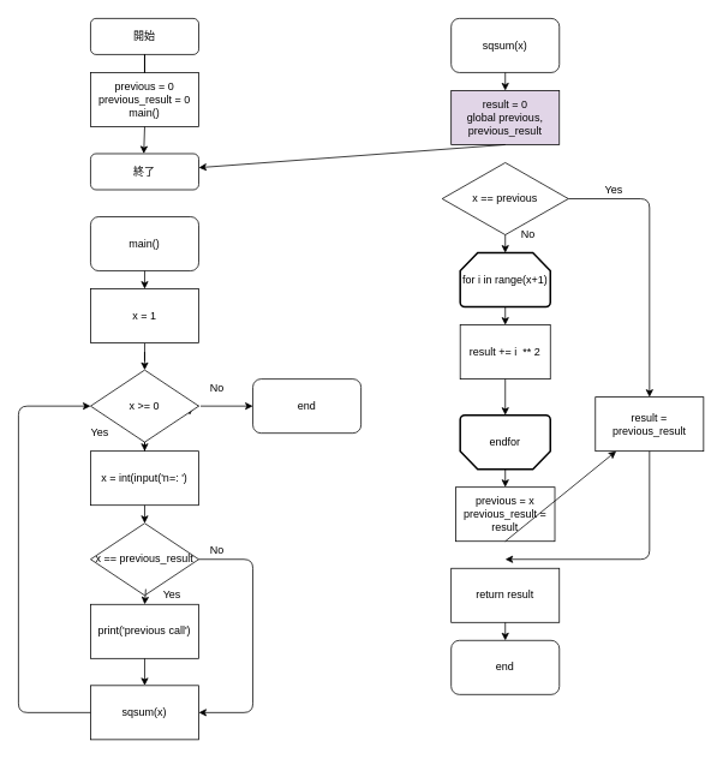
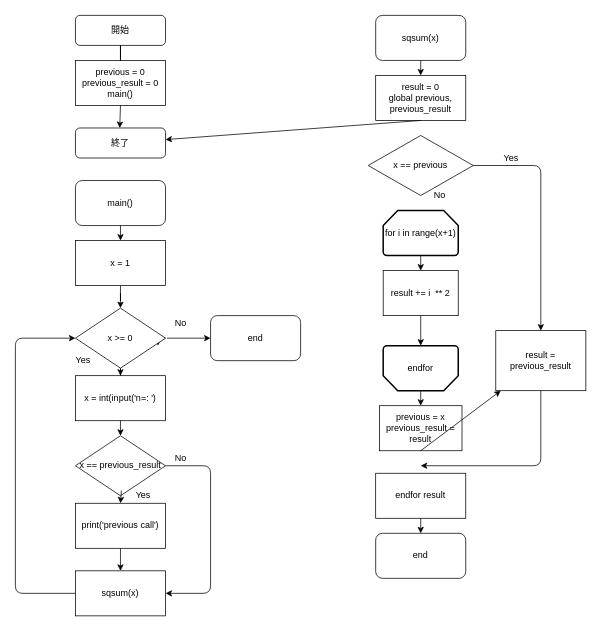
  <mxCell id="0" />
  <mxCell id="1" parent="0" />
  <mxCell id="2" value="開始" style="rounded=1;whiteSpace=wrap;html=1;fontSize=12;glass=0;strokeWidth=1;shadow=0;" parent="1" vertex="1"><mxGeometry x="100" y="20" width="120" height="40" as="geometry" /></mxCell>
  <mxCell id="3" value="終了" style="rounded=1;whiteSpace=wrap;html=1;fontSize=12;glass=0;strokeWidth=1;shadow=0;" parent="1" vertex="1"><mxGeometry x="100" y="170" width="120" height="40" as="geometry" /></mxCell>
  <mxCell id="4" value="previous = 0&lt;br&gt;previous_result = 0&lt;br&gt;main()" style="rounded=0;whiteSpace=wrap;html=1;" vertex="1" parent="1"><mxGeometry x="100" y="80" width="120" height="60" as="geometry" /></mxCell>
  <mxCell id="5" value="" style="rounded=0;html=1;jettySize=auto;orthogonalLoop=1;fontSize=11;endArrow=none;endFill=0;endSize=8;strokeWidth=1;shadow=0;labelBackgroundColor=none;edgeStyle=orthogonalEdgeStyle;" edge="1" parent="1" source="2" target="4"><mxGeometry relative="1" as="geometry"><mxPoint x="160" y="60" as="sourcePoint" /><mxPoint x="160" y="110" as="targetPoint" /></mxGeometry></mxCell>
  <mxCell id="6" value="sqsum(x)" style="rounded=1;whiteSpace=wrap;html=1;" vertex="1" parent="1"><mxGeometry x="500" y="20" width="120" height="60" as="geometry" /></mxCell>
- <mxCell id="7" value="result = 0&lt;br&gt;global previous, previous_result" style="rounded=0;whiteSpace=wrap;html=1;fillColor=#e1d5e7;" vertex="1" parent="1"><mxGeometry x="500" y="100" width="120" height="60" as="geometry" /></mxCell>
+ <mxCell id="7" value="result = 0&lt;br&gt;global previous, previous_result" style="rounded=0;whiteSpace=wrap;html=1;" vertex="1" parent="1"><mxGeometry x="500" y="100" width="120" height="60" as="geometry" /></mxCell>
  <mxCell id="8" value="x == previous" style="rhombus;whiteSpace=wrap;html=1;" vertex="1" parent="1"><mxGeometry x="490" y="180" width="140" height="80" as="geometry" /></mxCell>
  <mxCell id="9" value="" style="endArrow=classic;html=1;exitX=0.5;exitY=1;exitDx=0;exitDy=0;entryX=0.5;entryY=0;entryDx=0;entryDy=0;" edge="1" parent="1" source="6" target="7"><mxGeometry width="50" height="50" relative="1" as="geometry"><mxPoint x="590" y="120" as="sourcePoint" /><mxPoint x="640" y="70" as="targetPoint" /></mxGeometry></mxCell>
  <mxCell id="10" value="" style="endArrow=classic;html=1;exitX=0.5;exitY=1;exitDx=0;exitDy=0;" edge="1" parent="1" source="7" target="3"><mxGeometry width="50" height="50" relative="1" as="geometry"><mxPoint x="560" y="230" as="sourcePoint" /><mxPoint x="610" y="180" as="targetPoint" /></mxGeometry></mxCell>
  <mxCell id="11" value="" style="endArrow=classic;html=1;exitX=1;exitY=0.5;exitDx=0;exitDy=0;entryX=0.5;entryY=0;entryDx=0;entryDy=0;" edge="1" parent="1" source="8" target="12"><mxGeometry width="50" height="50" relative="1" as="geometry"><mxPoint x="550" y="330" as="sourcePoint" /><mxPoint x="560" y="290" as="targetPoint" /><Array as="points"><mxPoint x="720" y="220" /></Array></mxGeometry></mxCell>
- <mxCell id="12" value="result = previous_result" style="rounded=0;whiteSpace=wrap;html=1;" vertex="1" parent="1"><mxGeometry x="660" y="440" width="120" height="60" as="geometry" /></mxCell>
+ <mxCell id="12" value="result = previous_result" style="rounded=0;whiteSpace=wrap;html=1;" vertex="1" parent="1"><mxGeometry x="660" y="440" width="120" height="80" as="geometry" /></mxCell>
  <mxCell id="13" value="for i in range(x+1)" style="strokeWidth=2;html=1;shape=mxgraph.flowchart.loop_limit;whiteSpace=wrap;" vertex="1" parent="1"><mxGeometry x="510" y="280" width="100" height="60" as="geometry" /></mxCell>
  <mxCell id="14" value="endfor" style="strokeWidth=2;html=1;shape=mxgraph.flowchart.loop_limit;whiteSpace=wrap;direction=west;" vertex="1" parent="1"><mxGeometry x="510" y="460" width="100" height="60" as="geometry" /></mxCell>
  <mxCell id="15" value="result += i&amp;nbsp; ** 2" style="rounded=0;whiteSpace=wrap;html=1;" vertex="1" parent="1"><mxGeometry x="510" y="360" width="100" height="60" as="geometry" /></mxCell>
  <mxCell id="16" value="" style="endArrow=classic;html=1;exitX=0.5;exitY=1;exitDx=0;exitDy=0;exitPerimeter=0;" edge="1" parent="1" source="13" target="15"><mxGeometry width="50" height="50" relative="1" as="geometry"><mxPoint x="270" y="510" as="sourcePoint" /><mxPoint x="320" y="460" as="targetPoint" /></mxGeometry></mxCell>
  <mxCell id="17" value="" style="endArrow=classic;html=1;exitX=0.5;exitY=1;exitDx=0;exitDy=0;" edge="1" parent="1" source="15"><mxGeometry width="50" height="50" relative="1" as="geometry"><mxPoint x="260" y="560" as="sourcePoint" /><mxPoint x="560" y="460" as="targetPoint" /></mxGeometry></mxCell>
- <mxCell id="18" value="" style="endArrow=classic;html=1;exitX=0.5;exitY=1;exitDx=0;exitDy=0;" edge="1" parent="1" source="8" target="13"><mxGeometry width="50" height="50" relative="1" as="geometry"><mxPoint x="120" y="400" as="sourcePoint" /><mxPoint x="170" y="350" as="targetPoint" /></mxGeometry></mxCell>
  <mxCell id="19" value="previous = x&lt;br&gt;previous_result = result" style="rounded=0;whiteSpace=wrap;html=1;" vertex="1" parent="1"><mxGeometry x="505" y="540" width="110" height="60" as="geometry" /></mxCell>
- <mxCell id="20" value="return result" style="rounded=0;whiteSpace=wrap;html=1;" vertex="1" parent="1"><mxGeometry x="500" y="630" width="120" height="60" as="geometry" /></mxCell>
+ <mxCell id="20" value="endfor result" style="rounded=0;whiteSpace=wrap;html=1;" vertex="1" parent="1"><mxGeometry x="500" y="630" width="120" height="60" as="geometry" /></mxCell>
  <mxCell id="21" value="end" style="rounded=1;whiteSpace=wrap;html=1;" vertex="1" parent="1"><mxGeometry x="500" y="710" width="120" height="60" as="geometry" /></mxCell>
  <mxCell id="22" value="" style="endArrow=classic;html=1;exitX=0.5;exitY=1;exitDx=0;exitDy=0;" edge="1" parent="1" source="12"><mxGeometry width="50" height="50" relative="1" as="geometry"><mxPoint x="770" y="610" as="sourcePoint" /><mxPoint x="560" y="620" as="targetPoint" /><Array as="points"><mxPoint x="720" y="620" /></Array></mxGeometry></mxCell>
  <mxCell id="23" value="" style="endArrow=classic;html=1;entryX=0.5;entryY=0;entryDx=0;entryDy=0;exitX=0.5;exitY=0;exitDx=0;exitDy=0;exitPerimeter=0;" edge="1" parent="1" source="14" target="19"><mxGeometry width="50" height="50" relative="1" as="geometry"><mxPoint x="560" y="541" as="sourcePoint" /><mxPoint x="270" y="600" as="targetPoint" /></mxGeometry></mxCell>
  <mxCell id="24" value="" style="endArrow=classic;html=1;exitX=0.5;exitY=1;exitDx=0;exitDy=0;" edge="1" parent="1" source="19" target="12"><mxGeometry width="50" height="50" relative="1" as="geometry"><mxPoint x="610" y="690" as="sourcePoint" /><mxPoint x="660" y="640" as="targetPoint" /></mxGeometry></mxCell>
  <mxCell id="25" value="" style="endArrow=classic;html=1;exitX=0.5;exitY=1;exitDx=0;exitDy=0;entryX=0.5;entryY=0;entryDx=0;entryDy=0;" edge="1" parent="1" source="20" target="21"><mxGeometry width="50" height="50" relative="1" as="geometry"><mxPoint x="190" y="690" as="sourcePoint" /><mxPoint x="240" y="640" as="targetPoint" /></mxGeometry></mxCell>
  <mxCell id="26" value="" style="endArrow=classic;html=1;exitX=0.5;exitY=1;exitDx=0;exitDy=0;" edge="1" parent="1" source="4"><mxGeometry width="50" height="50" relative="1" as="geometry"><mxPoint x="170" y="240" as="sourcePoint" /><mxPoint x="159" y="170" as="targetPoint" /></mxGeometry></mxCell>
  <mxCell id="27" value="main()" style="rounded=1;whiteSpace=wrap;html=1;" vertex="1" parent="1"><mxGeometry x="100" y="240" width="120" height="60" as="geometry" /></mxCell>
  <mxCell id="28" value="" style="edgeStyle=orthogonalEdgeStyle;rounded=0;orthogonalLoop=1;jettySize=auto;html=1;" edge="1" parent="1" source="29" target="32"><mxGeometry relative="1" as="geometry" /></mxCell>
  <mxCell id="29" value="x = 1" style="rounded=0;whiteSpace=wrap;html=1;" vertex="1" parent="1"><mxGeometry x="100" y="320" width="120" height="60" as="geometry" /></mxCell>
  <mxCell id="30" style="edgeStyle=orthogonalEdgeStyle;rounded=0;orthogonalLoop=1;jettySize=auto;html=1;exitX=1;exitY=0.5;exitDx=0;exitDy=0;" edge="1" parent="1" source="32"><mxGeometry relative="1" as="geometry"><mxPoint x="210" y="460" as="targetPoint" /></mxGeometry></mxCell>
  <mxCell id="31" style="edgeStyle=orthogonalEdgeStyle;rounded=0;orthogonalLoop=1;jettySize=auto;html=1;entryX=0.5;entryY=0;entryDx=0;entryDy=0;" edge="1" parent="1" source="32" target="35"><mxGeometry relative="1" as="geometry" /></mxCell>
  <mxCell id="32" value="x &amp;gt;= 0" style="rhombus;whiteSpace=wrap;html=1;" vertex="1" parent="1"><mxGeometry x="100" y="410" width="120" height="80" as="geometry" /></mxCell>
  <mxCell id="33" value="Yes" style="text;html=1;align=center;verticalAlign=middle;resizable=0;points=[];autosize=1;strokeColor=none;" vertex="1" parent="1"><mxGeometry x="660" y="200" width="40" height="20" as="geometry" /></mxCell>
  <mxCell id="34" value="No" style="text;html=1;align=center;verticalAlign=middle;resizable=0;points=[];autosize=1;strokeColor=none;" vertex="1" parent="1"><mxGeometry x="570" y="250" width="30" height="20" as="geometry" /></mxCell>
  <mxCell id="35" value="x = int(input('n=: ')" style="rounded=0;whiteSpace=wrap;html=1;" vertex="1" parent="1"><mxGeometry x="100" y="500" width="120" height="60" as="geometry" /></mxCell>
  <mxCell id="36" value="x == previous_result" style="rhombus;whiteSpace=wrap;html=1;" vertex="1" parent="1"><mxGeometry x="100" y="580" width="120" height="80" as="geometry" /></mxCell>
  <mxCell id="37" value="print('previous call')" style="rounded=0;whiteSpace=wrap;html=1;" vertex="1" parent="1"><mxGeometry x="100" y="670" width="120" height="60" as="geometry" /></mxCell>
  <mxCell id="38" value="sqsum(x)" style="rounded=0;whiteSpace=wrap;html=1;" vertex="1" parent="1"><mxGeometry x="100" y="760" width="120" height="60" as="geometry" /></mxCell>
  <mxCell id="39" value="end" style="rounded=1;whiteSpace=wrap;html=1;" vertex="1" parent="1"><mxGeometry x="280" y="420" width="120" height="60" as="geometry" /></mxCell>
  <mxCell id="40" value="" style="endArrow=classic;html=1;" edge="1" parent="1"><mxGeometry width="50" height="50" relative="1" as="geometry"><mxPoint x="160" y="300" as="sourcePoint" /><mxPoint x="160" y="320" as="targetPoint" /></mxGeometry></mxCell>
  <mxCell id="41" value="" style="endArrow=classic;html=1;exitX=0.5;exitY=1;exitDx=0;exitDy=0;entryX=0.5;entryY=0;entryDx=0;entryDy=0;" edge="1" parent="1" source="35" target="36"><mxGeometry width="50" height="50" relative="1" as="geometry"><mxPoint x="250" y="610" as="sourcePoint" /><mxPoint x="300" y="560" as="targetPoint" /></mxGeometry></mxCell>
  <mxCell id="42" value="" style="endArrow=classic;html=1;exitX=0.51;exitY=0.913;exitDx=0;exitDy=0;exitPerimeter=0;entryX=0.5;entryY=0;entryDx=0;entryDy=0;" edge="1" parent="1" source="36" target="37"><mxGeometry width="50" height="50" relative="1" as="geometry"><mxPoint x="40" y="630" as="sourcePoint" /><mxPoint x="90" y="580" as="targetPoint" /></mxGeometry></mxCell>
  <mxCell id="43" value="" style="endArrow=classic;html=1;exitX=0.5;exitY=1;exitDx=0;exitDy=0;entryX=0.5;entryY=0;entryDx=0;entryDy=0;" edge="1" parent="1" source="37" target="38"><mxGeometry width="50" height="50" relative="1" as="geometry"><mxPoint x="-140" y="650" as="sourcePoint" /><mxPoint x="-90" y="600" as="targetPoint" /></mxGeometry></mxCell>
  <mxCell id="44" value="" style="endArrow=classic;html=1;exitX=0;exitY=0.5;exitDx=0;exitDy=0;entryX=0;entryY=0.5;entryDx=0;entryDy=0;" edge="1" parent="1" source="38" target="32"><mxGeometry width="50" height="50" relative="1" as="geometry"><mxPoint x="90" y="790" as="sourcePoint" /><mxPoint x="-30" y="740" as="targetPoint" /><Array as="points"><mxPoint x="20" y="790" /><mxPoint x="20" y="450" /></Array></mxGeometry></mxCell>
  <mxCell id="45" value="" style="endArrow=classic;html=1;" edge="1" parent="1"><mxGeometry width="50" height="50" relative="1" as="geometry"><mxPoint x="222" y="450" as="sourcePoint" /><mxPoint x="280" y="450" as="targetPoint" /></mxGeometry></mxCell>
  <mxCell id="46" value="No" style="text;html=1;align=center;verticalAlign=middle;resizable=0;points=[];autosize=1;strokeColor=none;" vertex="1" parent="1"><mxGeometry x="225" y="420" width="30" height="20" as="geometry" /></mxCell>
  <mxCell id="47" value="Yes" style="text;html=1;align=center;verticalAlign=middle;resizable=0;points=[];autosize=1;strokeColor=none;" vertex="1" parent="1"><mxGeometry x="90" y="470" width="40" height="20" as="geometry" /></mxCell>
  <mxCell id="48" value="Yes" style="text;html=1;align=center;verticalAlign=middle;resizable=0;points=[];autosize=1;strokeColor=none;" vertex="1" parent="1"><mxGeometry x="170" y="650" width="40" height="20" as="geometry" /></mxCell>
  <mxCell id="49" value="" style="endArrow=classic;html=1;exitX=1;exitY=0.5;exitDx=0;exitDy=0;entryX=1;entryY=0.5;entryDx=0;entryDy=0;" edge="1" parent="1" source="36" target="38"><mxGeometry width="50" height="50" relative="1" as="geometry"><mxPoint x="310" y="690" as="sourcePoint" /><mxPoint x="360" y="640" as="targetPoint" /><Array as="points"><mxPoint x="280" y="620" /><mxPoint x="280" y="790" /></Array></mxGeometry></mxCell>
  <mxCell id="50" value="No" style="text;html=1;align=center;verticalAlign=middle;resizable=0;points=[];autosize=1;strokeColor=none;" vertex="1" parent="1"><mxGeometry x="225" y="600" width="30" height="20" as="geometry" /></mxCell>
